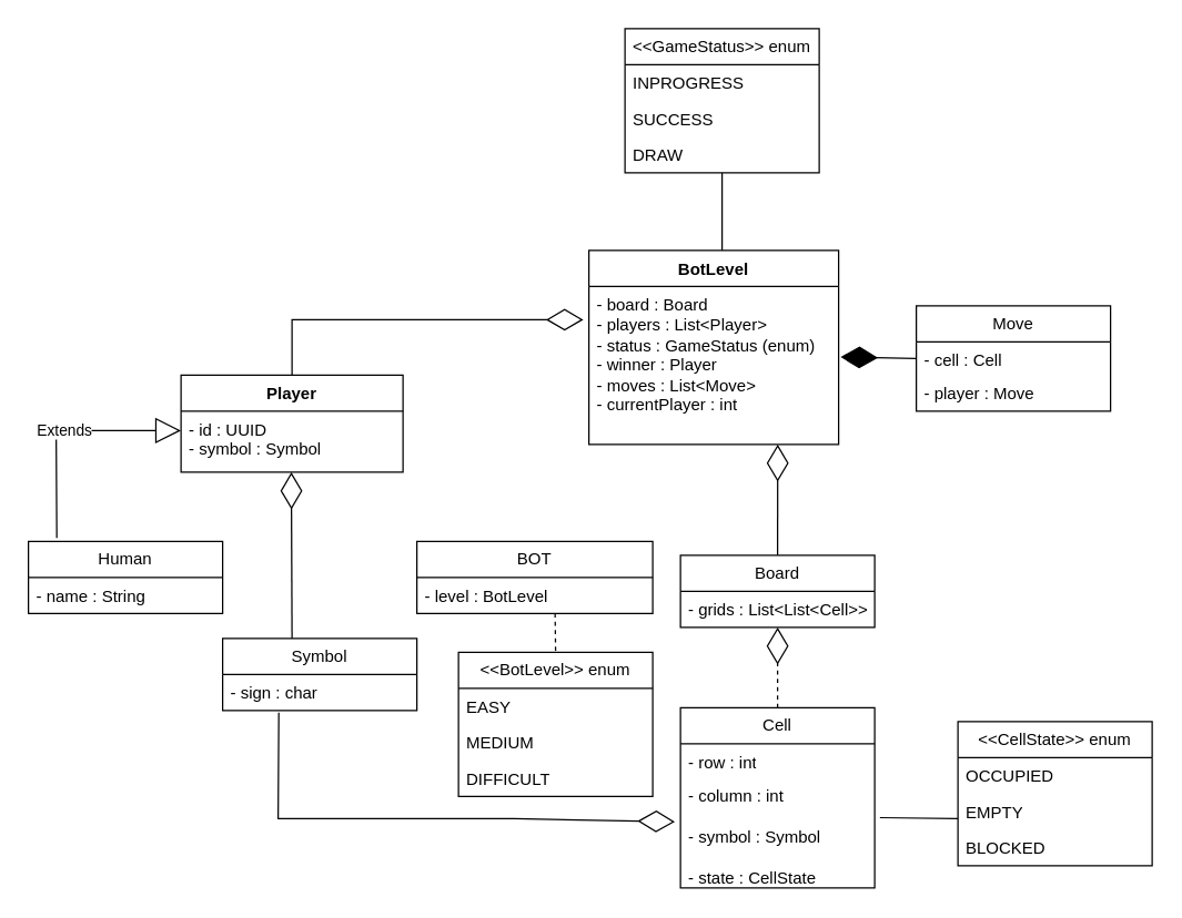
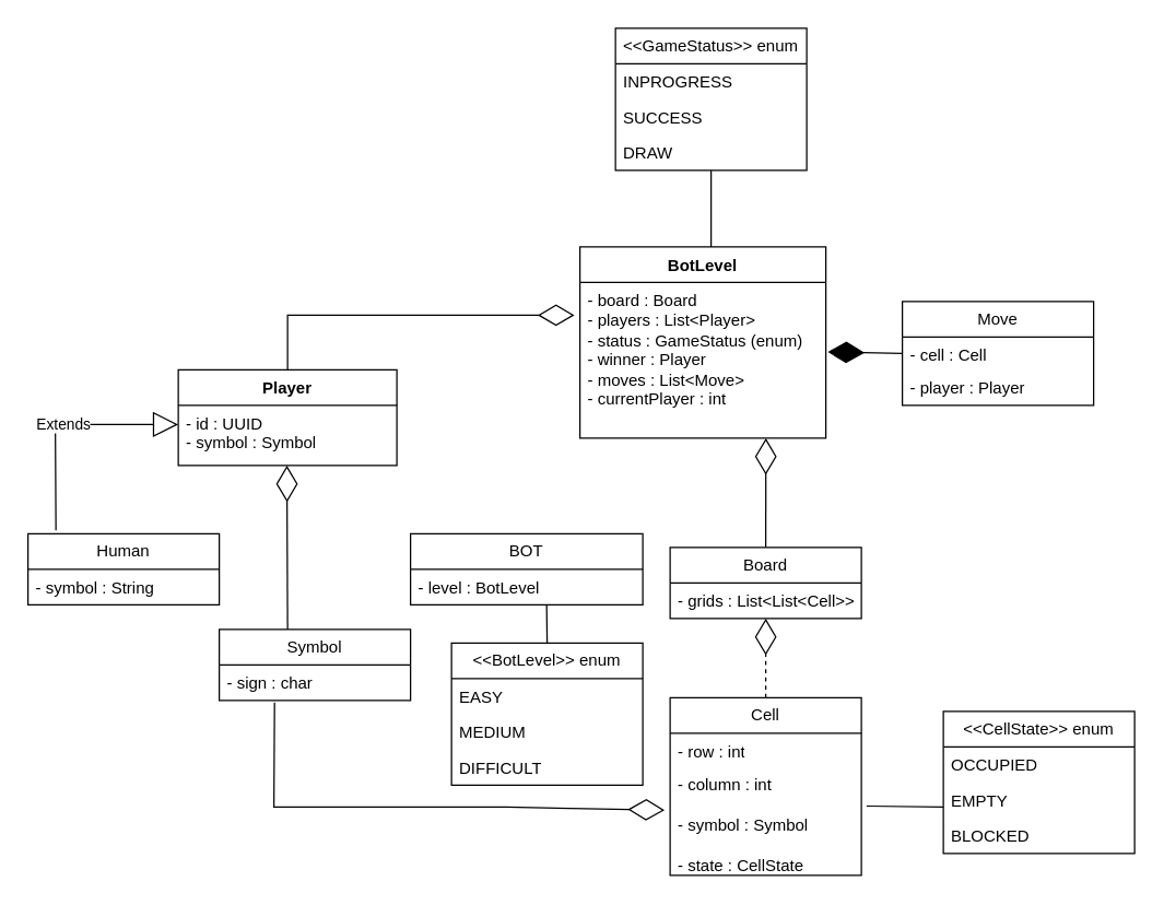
  <mxCell id="0" />
  <mxCell id="1" parent="0" />
  <mxCell id="2" value="BotLevel" style="swimlane;fontStyle=1;align=center;verticalAlign=top;childLayout=stackLayout;horizontal=1;startSize=26;horizontalStack=0;resizeParent=1;resizeParentMax=0;resizeLast=0;collapsible=1;marginBottom=0;whiteSpace=wrap;html=1;" vertex="1" parent="1"><mxGeometry x="424" y="180" width="180" height="140" as="geometry" /></mxCell>
  <mxCell id="3" value="- board : Board&lt;div&gt;- players : List&amp;lt;Player&amp;gt;&lt;/div&gt;&lt;div&gt;- status : GameStatus (enum)&lt;/div&gt;&lt;div&gt;- winner : Player&lt;/div&gt;&lt;div&gt;- moves : List&amp;lt;Move&amp;gt;&lt;/div&gt;&lt;div&gt;- currentPlayer : int&lt;/div&gt;&lt;div&gt;&lt;br&gt;&lt;/div&gt;" style="text;strokeColor=none;fillColor=none;align=left;verticalAlign=top;spacingLeft=4;spacingRight=4;overflow=hidden;rotatable=0;points=[[0,0.5],[1,0.5]];portConstraint=eastwest;whiteSpace=wrap;html=1;" vertex="1" parent="2"><mxGeometry y="26" width="180" height="114" as="geometry" /></mxCell>
  <mxCell id="4" value="Player" style="swimlane;fontStyle=1;align=center;verticalAlign=top;childLayout=stackLayout;horizontal=1;startSize=26;horizontalStack=0;resizeParent=1;resizeParentMax=0;resizeLast=0;collapsible=1;marginBottom=0;whiteSpace=wrap;html=1;" vertex="1" parent="1"><mxGeometry x="130" y="270" width="160" height="70" as="geometry" /></mxCell>
  <mxCell id="5" value="- id : UUID&lt;div&gt;- symbol : Symbol&lt;/div&gt;" style="text;strokeColor=none;fillColor=none;align=left;verticalAlign=top;spacingLeft=4;spacingRight=4;overflow=hidden;rotatable=0;points=[[0,0.5],[1,0.5]];portConstraint=eastwest;whiteSpace=wrap;html=1;" vertex="1" parent="4"><mxGeometry y="26" width="160" height="44" as="geometry" /></mxCell>
  <mxCell id="6" value="Human" style="swimlane;fontStyle=0;childLayout=stackLayout;horizontal=1;startSize=26;fillColor=none;horizontalStack=0;resizeParent=1;resizeParentMax=0;resizeLast=0;collapsible=1;marginBottom=0;whiteSpace=wrap;html=1;" vertex="1" parent="1"><mxGeometry x="20" y="390" width="140" height="52" as="geometry" /></mxCell>
- <mxCell id="7" value="- name : String" style="text;strokeColor=none;fillColor=none;align=left;verticalAlign=top;spacingLeft=4;spacingRight=4;overflow=hidden;rotatable=0;points=[[0,0.5],[1,0.5]];portConstraint=eastwest;whiteSpace=wrap;html=1;" vertex="1" parent="6"><mxGeometry y="26" width="140" height="26" as="geometry" /></mxCell>
+ <mxCell id="7" value="- symbol : String" style="text;strokeColor=none;fillColor=none;align=left;verticalAlign=top;spacingLeft=4;spacingRight=4;overflow=hidden;rotatable=0;points=[[0,0.5],[1,0.5]];portConstraint=eastwest;whiteSpace=wrap;html=1;" vertex="1" parent="6"><mxGeometry y="26" width="140" height="26" as="geometry" /></mxCell>
  <mxCell id="8" value="BOT" style="swimlane;fontStyle=0;childLayout=stackLayout;horizontal=1;startSize=26;fillColor=none;horizontalStack=0;resizeParent=1;resizeParentMax=0;resizeLast=0;collapsible=1;marginBottom=0;whiteSpace=wrap;html=1;" vertex="1" parent="1"><mxGeometry x="300" y="390" width="170" height="52" as="geometry" /></mxCell>
  <mxCell id="9" value="- level : BotLevel" style="text;strokeColor=none;fillColor=none;align=left;verticalAlign=top;spacingLeft=4;spacingRight=4;overflow=hidden;rotatable=0;points=[[0,0.5],[1,0.5]];portConstraint=eastwest;whiteSpace=wrap;html=1;" vertex="1" parent="8"><mxGeometry y="26" width="170" height="26" as="geometry" /></mxCell>
  <mxCell id="10" value="Board" style="swimlane;fontStyle=0;childLayout=stackLayout;horizontal=1;startSize=26;fillColor=none;horizontalStack=0;resizeParent=1;resizeParentMax=0;resizeLast=0;collapsible=1;marginBottom=0;whiteSpace=wrap;html=1;" vertex="1" parent="1"><mxGeometry x="490" y="400" width="140" height="52" as="geometry" /></mxCell>
  <mxCell id="11" value="- grids : List&amp;lt;List&amp;lt;Cell&amp;gt;&amp;gt;" style="text;strokeColor=none;fillColor=none;align=left;verticalAlign=top;spacingLeft=4;spacingRight=4;overflow=hidden;rotatable=0;points=[[0,0.5],[1,0.5]];portConstraint=eastwest;whiteSpace=wrap;html=1;" vertex="1" parent="10"><mxGeometry y="26" width="140" height="26" as="geometry" /></mxCell>
  <mxCell id="12" value="&amp;lt;&amp;lt;GameStatus&amp;gt;&amp;gt; enum" style="swimlane;fontStyle=0;childLayout=stackLayout;horizontal=1;startSize=26;fillColor=none;horizontalStack=0;resizeParent=1;resizeParentMax=0;resizeLast=0;collapsible=1;marginBottom=0;whiteSpace=wrap;html=1;" vertex="1" parent="1"><mxGeometry x="450" y="20" width="140" height="104" as="geometry" /></mxCell>
  <mxCell id="13" value="INPROGRESS" style="text;strokeColor=none;fillColor=none;align=left;verticalAlign=top;spacingLeft=4;spacingRight=4;overflow=hidden;rotatable=0;points=[[0,0.5],[1,0.5]];portConstraint=eastwest;whiteSpace=wrap;html=1;" vertex="1" parent="12"><mxGeometry y="26" width="140" height="26" as="geometry" /></mxCell>
  <mxCell id="14" value="SUCCESS" style="text;strokeColor=none;fillColor=none;align=left;verticalAlign=top;spacingLeft=4;spacingRight=4;overflow=hidden;rotatable=0;points=[[0,0.5],[1,0.5]];portConstraint=eastwest;whiteSpace=wrap;html=1;" vertex="1" parent="12"><mxGeometry y="52" width="140" height="26" as="geometry" /></mxCell>
  <mxCell id="15" value="DRAW" style="text;strokeColor=none;fillColor=none;align=left;verticalAlign=top;spacingLeft=4;spacingRight=4;overflow=hidden;rotatable=0;points=[[0,0.5],[1,0.5]];portConstraint=eastwest;whiteSpace=wrap;html=1;" vertex="1" parent="12"><mxGeometry y="78" width="140" height="26" as="geometry" /></mxCell>
  <mxCell id="16" value="Symbol" style="swimlane;fontStyle=0;childLayout=stackLayout;horizontal=1;startSize=26;fillColor=none;horizontalStack=0;resizeParent=1;resizeParentMax=0;resizeLast=0;collapsible=1;marginBottom=0;whiteSpace=wrap;html=1;" vertex="1" parent="1"><mxGeometry x="160" y="460" width="140" height="52" as="geometry" /></mxCell>
  <mxCell id="17" value="- sign : char" style="text;strokeColor=none;fillColor=none;align=left;verticalAlign=top;spacingLeft=4;spacingRight=4;overflow=hidden;rotatable=0;points=[[0,0.5],[1,0.5]];portConstraint=eastwest;whiteSpace=wrap;html=1;" vertex="1" parent="16"><mxGeometry y="26" width="140" height="26" as="geometry" /></mxCell>
  <mxCell id="18" value="" style="endArrow=diamondThin;endFill=0;endSize=24;html=1;rounded=0;" edge="1" parent="1"><mxGeometry width="160" relative="1" as="geometry"><mxPoint x="210" y="460" as="sourcePoint" /><mxPoint x="209.5" y="340" as="targetPoint" /></mxGeometry></mxCell>
  <mxCell id="19" value="Cell" style="swimlane;fontStyle=0;childLayout=stackLayout;horizontal=1;startSize=26;fillColor=none;horizontalStack=0;resizeParent=1;resizeParentMax=0;resizeLast=0;collapsible=1;marginBottom=0;whiteSpace=wrap;html=1;" vertex="1" parent="1"><mxGeometry x="490" y="510" width="140" height="130" as="geometry" /></mxCell>
  <mxCell id="20" value="- row : int" style="text;strokeColor=none;fillColor=none;align=left;verticalAlign=top;spacingLeft=4;spacingRight=4;overflow=hidden;rotatable=0;points=[[0,0.5],[1,0.5]];portConstraint=eastwest;whiteSpace=wrap;html=1;" vertex="1" parent="19"><mxGeometry y="26" width="140" height="24" as="geometry" /></mxCell>
  <mxCell id="21" value="- column : int" style="text;strokeColor=none;fillColor=none;align=left;verticalAlign=top;spacingLeft=4;spacingRight=4;overflow=hidden;rotatable=0;points=[[0,0.5],[1,0.5]];portConstraint=eastwest;whiteSpace=wrap;html=1;" vertex="1" parent="19"><mxGeometry y="50" width="140" height="30" as="geometry" /></mxCell>
  <mxCell id="22" value="" style="endArrow=none;html=1;rounded=0;exitX=1.027;exitY=-0.014;exitDx=0;exitDy=0;exitPerimeter=0;" edge="1" parent="19" source="23"><mxGeometry relative="1" as="geometry"><mxPoint x="50" y="80" as="sourcePoint" /><mxPoint x="200" y="80" as="targetPoint" /></mxGeometry></mxCell>
  <mxCell id="23" value="- symbol : Symbol&lt;div&gt;&lt;br&gt;&lt;/div&gt;&lt;div&gt;- state : CellState&lt;/div&gt;" style="text;strokeColor=none;fillColor=none;align=left;verticalAlign=top;spacingLeft=4;spacingRight=4;overflow=hidden;rotatable=0;points=[[0,0.5],[1,0.5]];portConstraint=eastwest;whiteSpace=wrap;html=1;" vertex="1" parent="19"><mxGeometry y="80" width="140" height="50" as="geometry" /></mxCell>
  <mxCell id="24" value="Move" style="swimlane;fontStyle=0;childLayout=stackLayout;horizontal=1;startSize=26;fillColor=none;horizontalStack=0;resizeParent=1;resizeParentMax=0;resizeLast=0;collapsible=1;marginBottom=0;whiteSpace=wrap;html=1;" vertex="1" parent="1"><mxGeometry x="660" y="220" width="140" height="76" as="geometry" /></mxCell>
  <mxCell id="25" value="- cell : Cell" style="text;strokeColor=none;fillColor=none;align=left;verticalAlign=top;spacingLeft=4;spacingRight=4;overflow=hidden;rotatable=0;points=[[0,0.5],[1,0.5]];portConstraint=eastwest;whiteSpace=wrap;html=1;" vertex="1" parent="24"><mxGeometry y="26" width="140" height="24" as="geometry" /></mxCell>
- <mxCell id="26" value="- player : Move" style="text;strokeColor=none;fillColor=none;align=left;verticalAlign=top;spacingLeft=4;spacingRight=4;overflow=hidden;rotatable=0;points=[[0,0.5],[1,0.5]];portConstraint=eastwest;whiteSpace=wrap;html=1;" vertex="1" parent="24"><mxGeometry y="50" width="140" height="26" as="geometry" /></mxCell>
+ <mxCell id="26" value="- player : Player" style="text;strokeColor=none;fillColor=none;align=left;verticalAlign=top;spacingLeft=4;spacingRight=4;overflow=hidden;rotatable=0;points=[[0,0.5],[1,0.5]];portConstraint=eastwest;whiteSpace=wrap;html=1;" vertex="1" parent="24"><mxGeometry y="50" width="140" height="26" as="geometry" /></mxCell>
  <mxCell id="27" value="" style="endArrow=diamondThin;endFill=0;endSize=24;html=1;rounded=0;exitX=0.5;exitY=0;exitDx=0;exitDy=0;" edge="1" parent="1" source="4"><mxGeometry width="160" relative="1" as="geometry"><mxPoint x="260" y="240" as="sourcePoint" /><mxPoint x="420" y="230" as="targetPoint" /><Array as="points"><mxPoint x="210" y="230" /></Array></mxGeometry></mxCell>
  <mxCell id="28" value="" style="endArrow=diamondThin;endFill=0;endSize=24;html=1;rounded=0;exitX=0.5;exitY=0;exitDx=0;exitDy=0;dashed=1;" edge="1" parent="1" source="19" target="11"><mxGeometry width="160" relative="1" as="geometry"><mxPoint x="490" y="490" as="sourcePoint" /><mxPoint x="650" y="490" as="targetPoint" /></mxGeometry></mxCell>
  <mxCell id="29" value="" style="endArrow=diamondThin;endFill=1;endSize=24;html=1;rounded=0;entryX=1.008;entryY=0.447;entryDx=0;entryDy=0;entryPerimeter=0;exitX=0;exitY=0.5;exitDx=0;exitDy=0;" edge="1" parent="1" source="25" target="3"><mxGeometry width="160" relative="1" as="geometry"><mxPoint x="620" y="320" as="sourcePoint" /><mxPoint x="780" y="320" as="targetPoint" /></mxGeometry></mxCell>
  <mxCell id="30" value="" style="endArrow=diamondThin;endFill=0;endSize=24;html=1;rounded=0;entryX=0.756;entryY=1;entryDx=0;entryDy=0;entryPerimeter=0;exitX=0.5;exitY=0;exitDx=0;exitDy=0;" edge="1" parent="1" source="10" target="3"><mxGeometry width="160" relative="1" as="geometry"><mxPoint x="535" y="390" as="sourcePoint" /><mxPoint x="680" y="380" as="targetPoint" /></mxGeometry></mxCell>
  <mxCell id="31" value="Extends" style="endArrow=block;endSize=16;endFill=0;html=1;rounded=0;exitX=0.146;exitY=-0.048;exitDx=0;exitDy=0;exitPerimeter=0;" edge="1" parent="1" source="6"><mxGeometry width="160" relative="1" as="geometry"><mxPoint x="-30" y="310" as="sourcePoint" /><mxPoint x="130" y="310" as="targetPoint" /><Array as="points"><mxPoint x="40" y="310" /></Array></mxGeometry></mxCell>
  <mxCell id="32" value="" style="endArrow=none;html=1;rounded=0;" edge="1" parent="1" source="15"><mxGeometry relative="1" as="geometry"><mxPoint x="350" y="380" as="sourcePoint" /><mxPoint x="520" y="180" as="targetPoint" /></mxGeometry></mxCell>
  <mxCell id="33" value="" style="endArrow=diamondThin;endFill=0;endSize=24;html=1;rounded=0;entryX=-0.029;entryY=1.077;entryDx=0;entryDy=0;entryPerimeter=0;exitX=0.289;exitY=1.058;exitDx=0;exitDy=0;exitPerimeter=0;" edge="1" parent="1" source="17" target="21"><mxGeometry width="160" relative="1" as="geometry"><mxPoint x="350" y="380" as="sourcePoint" /><mxPoint x="480" y="570" as="targetPoint" /><Array as="points"><mxPoint x="200" y="590" /><mxPoint x="370" y="590" /></Array></mxGeometry></mxCell>
  <mxCell id="34" value="&amp;lt;&amp;lt;CellState&amp;gt;&amp;gt; enum" style="swimlane;fontStyle=0;childLayout=stackLayout;horizontal=1;startSize=26;fillColor=none;horizontalStack=0;resizeParent=1;resizeParentMax=0;resizeLast=0;collapsible=1;marginBottom=0;whiteSpace=wrap;html=1;" vertex="1" parent="1"><mxGeometry x="690" y="520" width="140" height="104" as="geometry" /></mxCell>
  <mxCell id="35" value="OCCUPIED" style="text;strokeColor=none;fillColor=none;align=left;verticalAlign=top;spacingLeft=4;spacingRight=4;overflow=hidden;rotatable=0;points=[[0,0.5],[1,0.5]];portConstraint=eastwest;whiteSpace=wrap;html=1;" vertex="1" parent="34"><mxGeometry y="26" width="140" height="26" as="geometry" /></mxCell>
  <mxCell id="36" value="EMPTY" style="text;strokeColor=none;fillColor=none;align=left;verticalAlign=top;spacingLeft=4;spacingRight=4;overflow=hidden;rotatable=0;points=[[0,0.5],[1,0.5]];portConstraint=eastwest;whiteSpace=wrap;html=1;" vertex="1" parent="34"><mxGeometry y="52" width="140" height="26" as="geometry" /></mxCell>
  <mxCell id="37" value="BLOCKED" style="text;strokeColor=none;fillColor=none;align=left;verticalAlign=top;spacingLeft=4;spacingRight=4;overflow=hidden;rotatable=0;points=[[0,0.5],[1,0.5]];portConstraint=eastwest;whiteSpace=wrap;html=1;" vertex="1" parent="34"><mxGeometry y="78" width="140" height="26" as="geometry" /></mxCell>
  <mxCell id="38" value="&amp;lt;&amp;lt;BotLevel&amp;gt;&amp;gt; enum" style="swimlane;fontStyle=0;childLayout=stackLayout;horizontal=1;startSize=26;fillColor=none;horizontalStack=0;resizeParent=1;resizeParentMax=0;resizeLast=0;collapsible=1;marginBottom=0;whiteSpace=wrap;html=1;" vertex="1" parent="1"><mxGeometry x="330" y="470" width="140" height="104" as="geometry" /></mxCell>
  <mxCell id="39" value="EASY" style="text;strokeColor=none;fillColor=none;align=left;verticalAlign=top;spacingLeft=4;spacingRight=4;overflow=hidden;rotatable=0;points=[[0,0.5],[1,0.5]];portConstraint=eastwest;whiteSpace=wrap;html=1;" vertex="1" parent="38"><mxGeometry y="26" width="140" height="26" as="geometry" /></mxCell>
  <mxCell id="40" value="MEDIUM" style="text;strokeColor=none;fillColor=none;align=left;verticalAlign=top;spacingLeft=4;spacingRight=4;overflow=hidden;rotatable=0;points=[[0,0.5],[1,0.5]];portConstraint=eastwest;whiteSpace=wrap;html=1;" vertex="1" parent="38"><mxGeometry y="52" width="140" height="26" as="geometry" /></mxCell>
  <mxCell id="41" value="DIFFICULT" style="text;strokeColor=none;fillColor=none;align=left;verticalAlign=top;spacingLeft=4;spacingRight=4;overflow=hidden;rotatable=0;points=[[0,0.5],[1,0.5]];portConstraint=eastwest;whiteSpace=wrap;html=1;" vertex="1" parent="38"><mxGeometry y="78" width="140" height="26" as="geometry" /></mxCell>
- <mxCell id="42" value="" style="endArrow=none;html=1;rounded=0;entryX=0.5;entryY=0;entryDx=0;entryDy=0;exitX=0.586;exitY=0.995;exitDx=0;exitDy=0;exitPerimeter=0;dashed=1;" edge="1" parent="1" source="9" target="38"><mxGeometry relative="1" as="geometry"><mxPoint x="350" y="450" as="sourcePoint" /><mxPoint x="510" y="450" as="targetPoint" /></mxGeometry></mxCell>
+ <mxCell id="42" value="" style="endArrow=none;html=1;rounded=0;entryX=0.5;entryY=0;entryDx=0;entryDy=0;exitX=0.586;exitY=0.995;exitDx=0;exitDy=0;exitPerimeter=0;" edge="1" parent="1" source="9" target="38"><mxGeometry relative="1" as="geometry"><mxPoint x="350" y="450" as="sourcePoint" /><mxPoint x="510" y="450" as="targetPoint" /></mxGeometry></mxCell>
